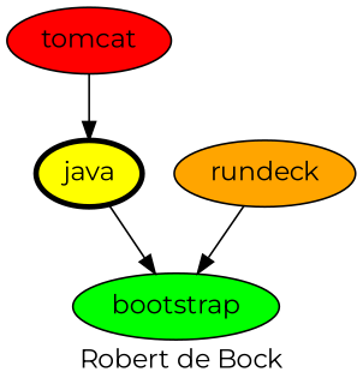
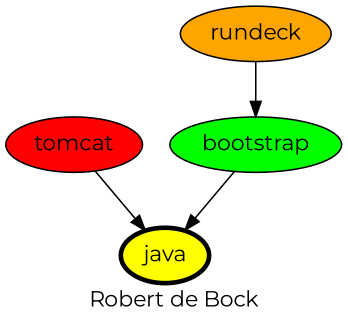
  digraph {
    fontname=Montserrat
    label="Robert de Bock"
    node [fontname=Montserrat style=filled]
    edge [fontname=Montserrat]
    bootstrap [fillcolor=green]
    java [fillcolor=yellow penwidth=3]
    rundeck [fillcolor=orange]
    tomcat [fillcolor=red]
-   java -> bootstrap
+   bootstrap -> java
    rundeck -> bootstrap
    tomcat -> java
  }
